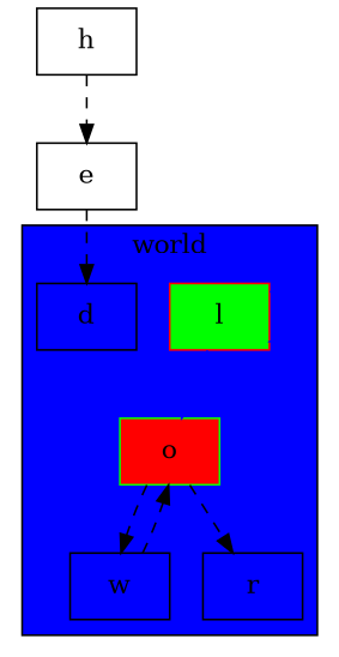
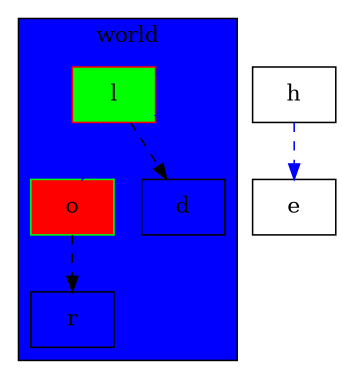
  digraph {
    node [shape=record]
    edge [style=dashed]
    l [color=red fillcolor=green style=filled]
    o [color=green fillcolor=red style=filled]
-   w
    r
    d
    h
    e
    subgraph cluster_1 {
      bgcolor=blue
      label=world
      l
      o
-     w
      r
      d
    }
    l -> l [color=blue]
    l -> o [color=blue]
-   e -> d
-   o -> w
+   l -> d
    o -> r
-   w -> o
-   h -> e [color=black]
+   h -> e [color=blue]
  }
